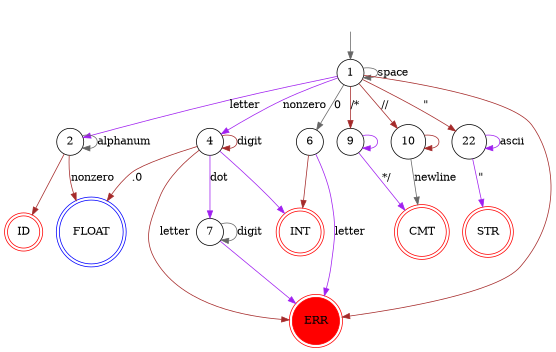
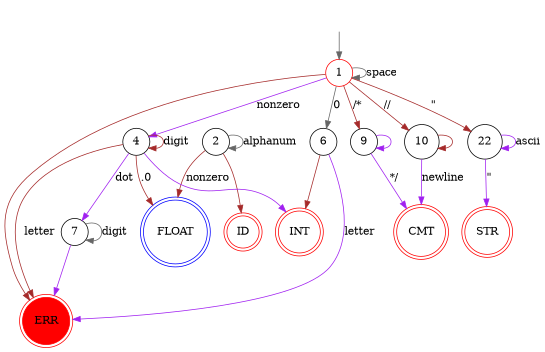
  digraph {
    node [shape=circle]
    edge [color=brown]
    "" [shape=none]
-   1
+   1 [color=red]
    2
    4
    6
    9
    10
    n8 [label=22]
    n9 [color=red label=ERR shape=doublecircle style=filled]
    n10 [color=red label=ID shape=doublecircle]
    n11 [color=blue label=FLOAT shape=doublecircle]
    n12 [color=red label=INT shape=doublecircle]
    7
    n14 [color=red label=CMT shape=doublecircle]
    n15 [color=red label=STR shape=doublecircle]
    "" -> 1 [color=gray40]
    1 -> 1 [color=gray40 label=space]
-   1 -> 2 [color=purple label=letter]
    1 -> 4 [color=purple label=nonzero]
    1 -> 6 [color=gray40 label=0]
    1 -> 9 [label="/*"]
    1 -> 10 [label="//"]
    1 -> n8 [label="\""]
    1 -> n9
    2 -> 2 [color=gray40 label=alphanum]
    2 -> n10
    2 -> n11 [label=nonzero]
    4 -> 4 [label=digit]
    4 -> n9 [label=letter]
    4 -> n11 [label=.0]
    4 -> n12 [color=purple]
    4 -> 7 [color=purple label=dot]
    6 -> n9 [color=purple label=letter]
    6 -> n12
    9 -> 9 [color=purple]
    9 -> n14 [color=purple label="*/"]
    10 -> 10
-   10 -> n14 [color=gray40 label=newline]
+   10 -> n14 [color=purple label=newline]
    n8 -> n8 [color=purple label=ascii]
    n8 -> n15 [color=purple label="\""]
    7 -> n9 [color=purple]
    7 -> 7 [color=gray40 label=digit]
  }
